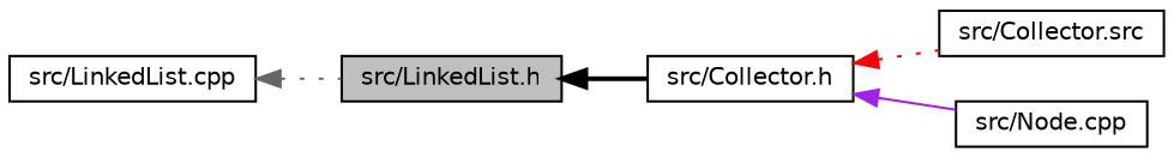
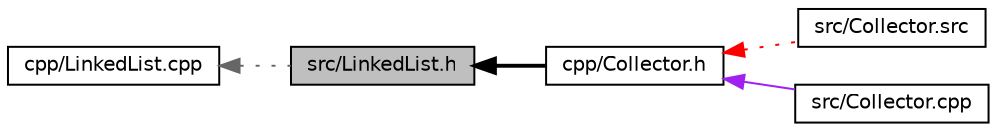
  digraph {
    rankdir=LR
    node [color=black fillcolor=white fontname=Helvetica fontsize=10 shape=record style=filled]
    edge [dir=back fontname=Helvetica fontsize=10 labelfontname=Helvetica labelfontsize=10 style=dotted]
    n1 [fillcolor=grey75 fontcolor=black height=0.2 label="src/LinkedList.h" width=0.4]
-   n2 [height=0.2 label="src/Collector.h" width=0.4]
+   n2 [height=0.2 label="cpp/Collector.h" width=0.4]
    n3 [height=0.2 label="src/Collector.src" width=0.4]
-   n4 [height=0.2 label="src/Node.cpp" width=0.4]
-   n5 [height=0.2 label="src/LinkedList.cpp" width=0.4]
+   n4 [height=0.2 label="src/Collector.cpp" width=0.4]
+   n5 [height=0.2 label="cpp/LinkedList.cpp" width=0.4]
    n1 -> n2 [color=black style=bold]
    n2 -> n3 [color=red]
    n2 -> n4 [color=purple style=solid]
    n5 -> n1 [color=gray40]
  }
